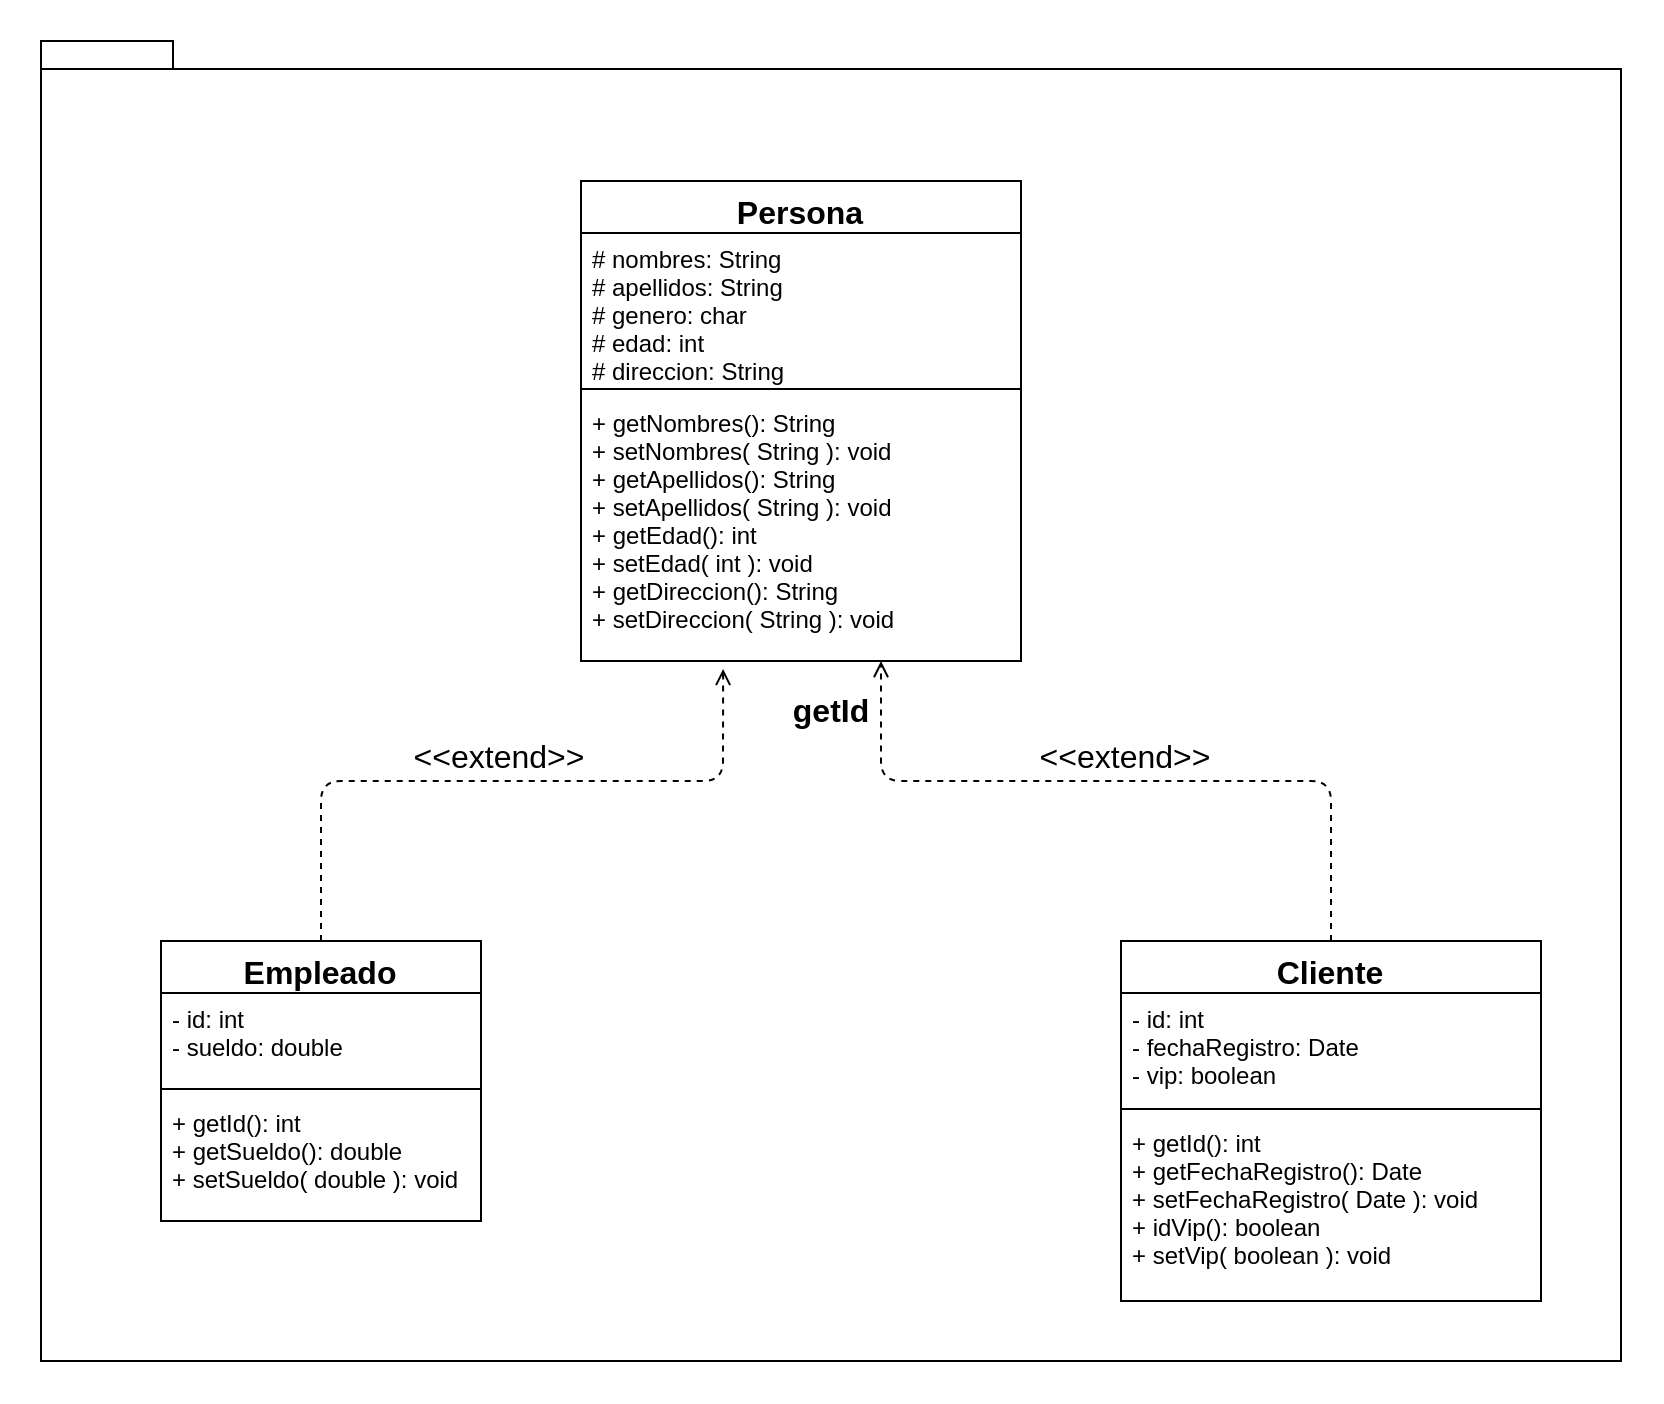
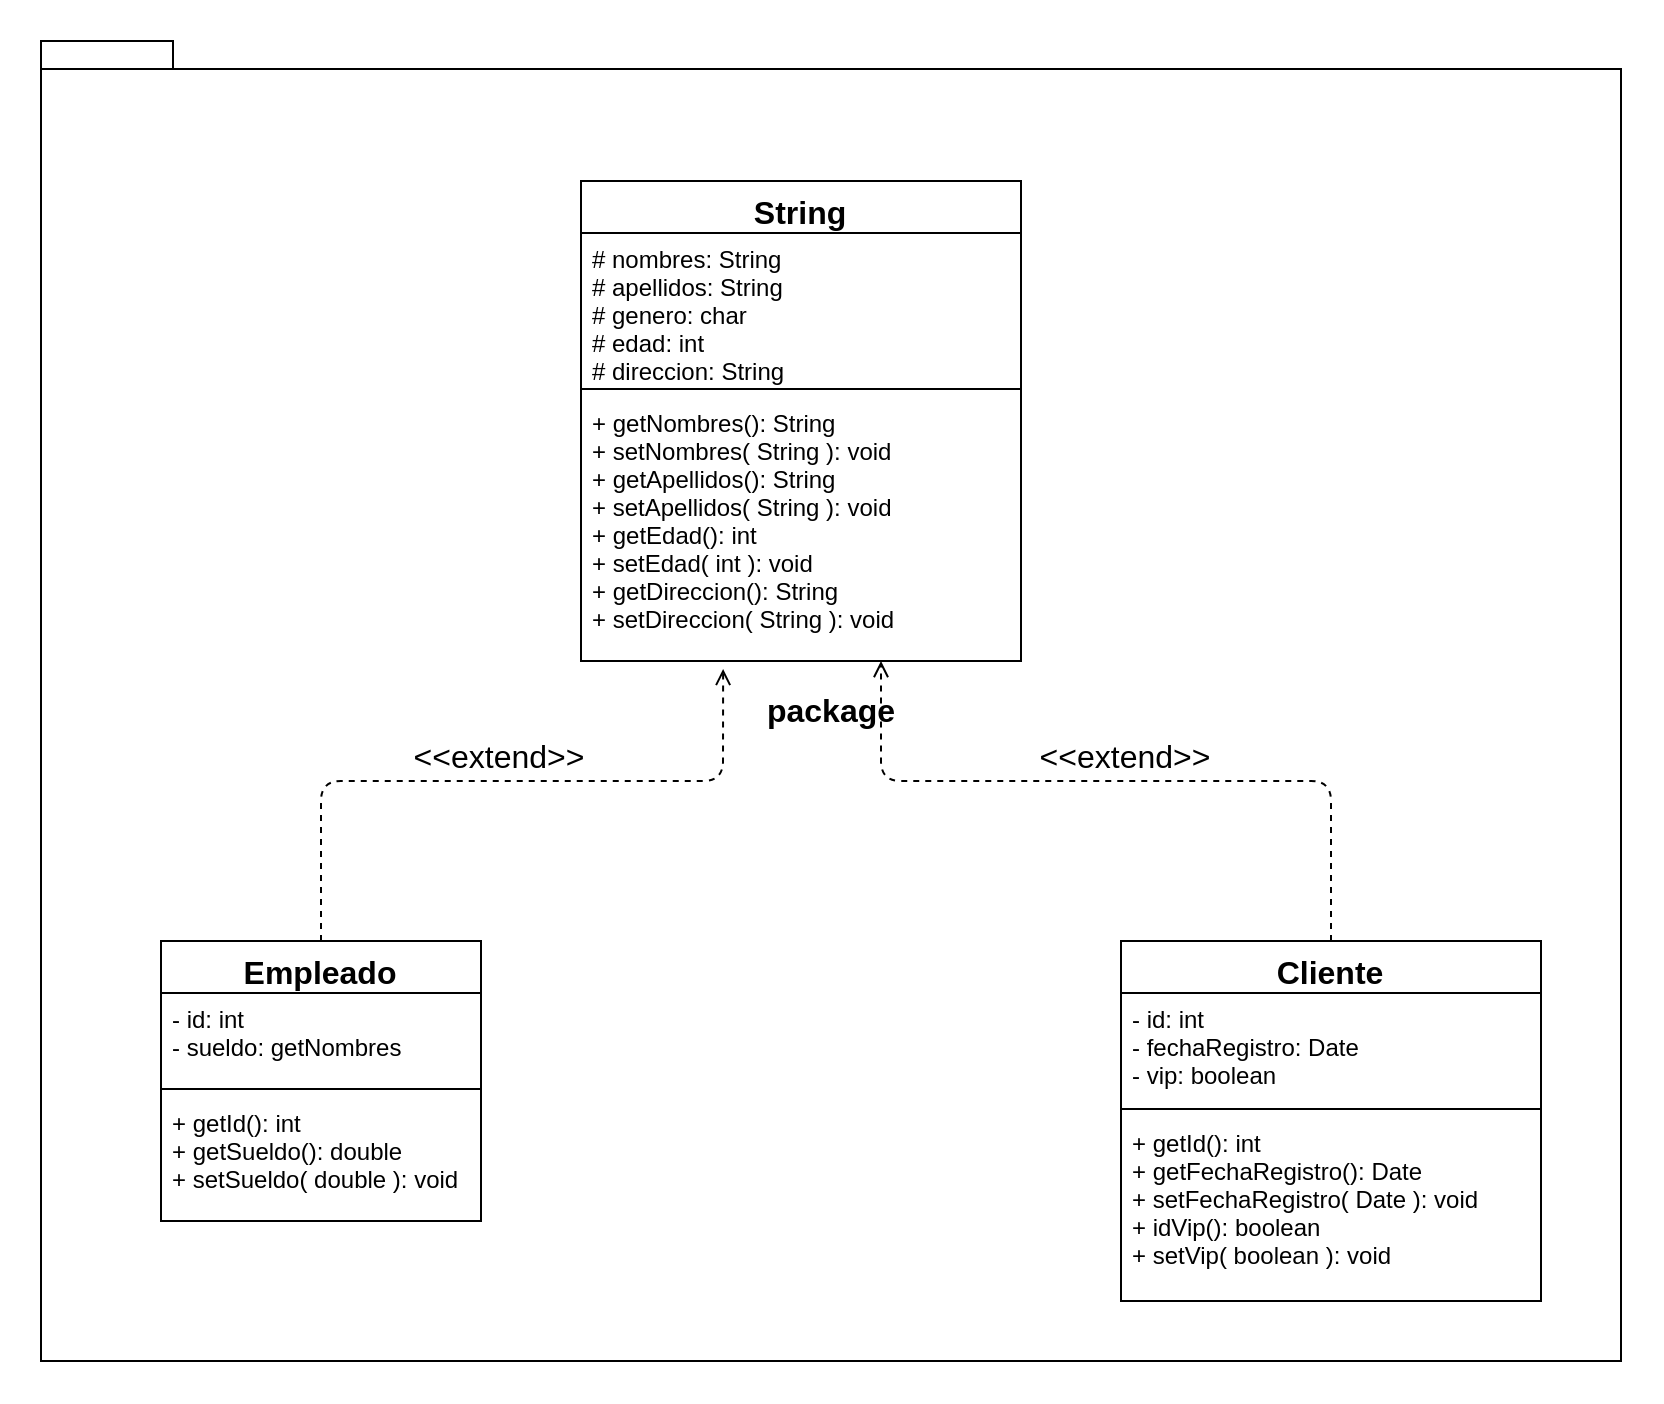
  <mxCell id="0" />
  <mxCell id="1" parent="0" />
- <mxCell id="2" value="getId" style="shape=folder;fontStyle=1;spacingTop=10;tabWidth=40;tabHeight=14;tabPosition=left;html=1;fontSize=16;" vertex="1" parent="1"><mxGeometry x="20" y="20" width="790" height="660" as="geometry" /></mxCell>
- <mxCell id="3" value="Persona" style="swimlane;fontStyle=1;align=center;verticalAlign=top;childLayout=stackLayout;horizontal=1;startSize=26;horizontalStack=0;resizeParent=1;resizeParentMax=0;resizeLast=0;collapsible=1;marginBottom=0;fontSize=16;" vertex="1" parent="1"><mxGeometry x="290" y="90" width="220" height="240" as="geometry" /></mxCell>
+ <mxCell id="2" value="package" style="shape=folder;fontStyle=1;spacingTop=10;tabWidth=40;tabHeight=14;tabPosition=left;html=1;fontSize=16;" vertex="1" parent="1"><mxGeometry x="20" y="20" width="790" height="660" as="geometry" /></mxCell>
+ <mxCell id="3" value="String" style="swimlane;fontStyle=1;align=center;verticalAlign=top;childLayout=stackLayout;horizontal=1;startSize=26;horizontalStack=0;resizeParent=1;resizeParentMax=0;resizeLast=0;collapsible=1;marginBottom=0;fontSize=16;" vertex="1" parent="1"><mxGeometry x="290" y="90" width="220" height="240" as="geometry" /></mxCell>
  <mxCell id="4" value="# nombres: String&#10;# apellidos: String&#10;# genero: char&#10;# edad: int&#10;# direccion: String" style="text;strokeColor=none;fillColor=none;align=left;verticalAlign=top;spacingLeft=4;spacingRight=4;overflow=hidden;rotatable=0;points=[[0,0.5],[1,0.5]];portConstraint=eastwest;" vertex="1" parent="3"><mxGeometry y="26" width="220" height="74" as="geometry" /></mxCell>
  <mxCell id="5" value="" style="line;strokeWidth=1;fillColor=none;align=left;verticalAlign=middle;spacingTop=-1;spacingLeft=3;spacingRight=3;rotatable=0;labelPosition=right;points=[];portConstraint=eastwest;" vertex="1" parent="3"><mxGeometry y="100" width="220" height="8" as="geometry" /></mxCell>
  <mxCell id="6" value="+ getNombres(): String&#10;+ setNombres( String ): void&#10;+ getApellidos(): String&#10;+ setApellidos( String ): void&#10;+ getEdad(): int&#10;+ setEdad( int ): void&#10;+ getDireccion(): String&#10;+ setDireccion( String ): void" style="text;strokeColor=none;fillColor=none;align=left;verticalAlign=top;spacingLeft=4;spacingRight=4;overflow=hidden;rotatable=0;points=[[0,0.5],[1,0.5]];portConstraint=eastwest;" vertex="1" parent="3"><mxGeometry y="108" width="220" height="132" as="geometry" /></mxCell>
  <mxCell id="7" value="Empleado" style="swimlane;fontStyle=1;align=center;verticalAlign=top;childLayout=stackLayout;horizontal=1;startSize=26;horizontalStack=0;resizeParent=1;resizeParentMax=0;resizeLast=0;collapsible=1;marginBottom=0;fontSize=16;" vertex="1" parent="1"><mxGeometry x="80" y="470" width="160" height="140" as="geometry" /></mxCell>
- <mxCell id="8" value="- id: int&#10;- sueldo: double" style="text;strokeColor=none;fillColor=none;align=left;verticalAlign=top;spacingLeft=4;spacingRight=4;overflow=hidden;rotatable=0;points=[[0,0.5],[1,0.5]];portConstraint=eastwest;" vertex="1" parent="7"><mxGeometry y="26" width="160" height="44" as="geometry" /></mxCell>
+ <mxCell id="8" value="- id: int&#10;- sueldo: getNombres" style="text;strokeColor=none;fillColor=none;align=left;verticalAlign=top;spacingLeft=4;spacingRight=4;overflow=hidden;rotatable=0;points=[[0,0.5],[1,0.5]];portConstraint=eastwest;" vertex="1" parent="7"><mxGeometry y="26" width="160" height="44" as="geometry" /></mxCell>
  <mxCell id="9" value="" style="line;strokeWidth=1;fillColor=none;align=left;verticalAlign=middle;spacingTop=-1;spacingLeft=3;spacingRight=3;rotatable=0;labelPosition=right;points=[];portConstraint=eastwest;" vertex="1" parent="7"><mxGeometry y="70" width="160" height="8" as="geometry" /></mxCell>
  <mxCell id="10" value="+ getId(): int&#10;+ getSueldo(): double&#10;+ setSueldo( double ): void" style="text;strokeColor=none;fillColor=none;align=left;verticalAlign=top;spacingLeft=4;spacingRight=4;overflow=hidden;rotatable=0;points=[[0,0.5],[1,0.5]];portConstraint=eastwest;" vertex="1" parent="7"><mxGeometry y="78" width="160" height="62" as="geometry" /></mxCell>
  <mxCell id="11" value="Cliente" style="swimlane;fontStyle=1;align=center;verticalAlign=top;childLayout=stackLayout;horizontal=1;startSize=26;horizontalStack=0;resizeParent=1;resizeParentMax=0;resizeLast=0;collapsible=1;marginBottom=0;fontSize=16;" vertex="1" parent="1"><mxGeometry x="560" y="470" width="210" height="180" as="geometry" /></mxCell>
  <mxCell id="12" value="- id: int&#10;- fechaRegistro: Date&#10;- vip: boolean" style="text;strokeColor=none;fillColor=none;align=left;verticalAlign=top;spacingLeft=4;spacingRight=4;overflow=hidden;rotatable=0;points=[[0,0.5],[1,0.5]];portConstraint=eastwest;" vertex="1" parent="11"><mxGeometry y="26" width="210" height="54" as="geometry" /></mxCell>
  <mxCell id="13" value="" style="line;strokeWidth=1;fillColor=none;align=left;verticalAlign=middle;spacingTop=-1;spacingLeft=3;spacingRight=3;rotatable=0;labelPosition=right;points=[];portConstraint=eastwest;" vertex="1" parent="11"><mxGeometry y="80" width="210" height="8" as="geometry" /></mxCell>
  <mxCell id="14" value="+ getId(): int&#10;+ getFechaRegistro(): Date&#10;+ setFechaRegistro( Date ): void&#10;+ idVip(): boolean&#10;+ setVip( boolean ): void" style="text;strokeColor=none;fillColor=none;align=left;verticalAlign=top;spacingLeft=4;spacingRight=4;overflow=hidden;rotatable=0;points=[[0,0.5],[1,0.5]];portConstraint=eastwest;" vertex="1" parent="11"><mxGeometry y="88" width="210" height="92" as="geometry" /></mxCell>
  <mxCell id="15" value="&amp;lt;&amp;lt;extend&amp;gt;&amp;gt;" style="html=1;verticalAlign=bottom;labelBackgroundColor=none;endArrow=open;endFill=0;dashed=1;fontSize=16;exitX=0.5;exitY=0;exitDx=0;exitDy=0;entryX=0.323;entryY=1.03;entryDx=0;entryDy=0;entryPerimeter=0;" edge="1" parent="1" source="7" target="6"><mxGeometry width="160" relative="1" as="geometry"><mxPoint x="300" y="360" as="sourcePoint" /><mxPoint x="400" y="330" as="targetPoint" /><Array as="points"><mxPoint x="160" y="390" /><mxPoint x="361" y="390" /></Array></mxGeometry></mxCell>
  <mxCell id="16" value="&amp;lt;&amp;lt;extend&amp;gt;&amp;gt;" style="html=1;verticalAlign=bottom;labelBackgroundColor=none;endArrow=open;endFill=0;dashed=1;fontSize=16;exitX=0.5;exitY=0;exitDx=0;exitDy=0;" edge="1" parent="1" source="11"><mxGeometry width="160" relative="1" as="geometry"><mxPoint x="300" y="470" as="sourcePoint" /><mxPoint x="440" y="330" as="targetPoint" /><Array as="points"><mxPoint x="665" y="390" /><mxPoint x="440" y="390" /></Array></mxGeometry></mxCell>
